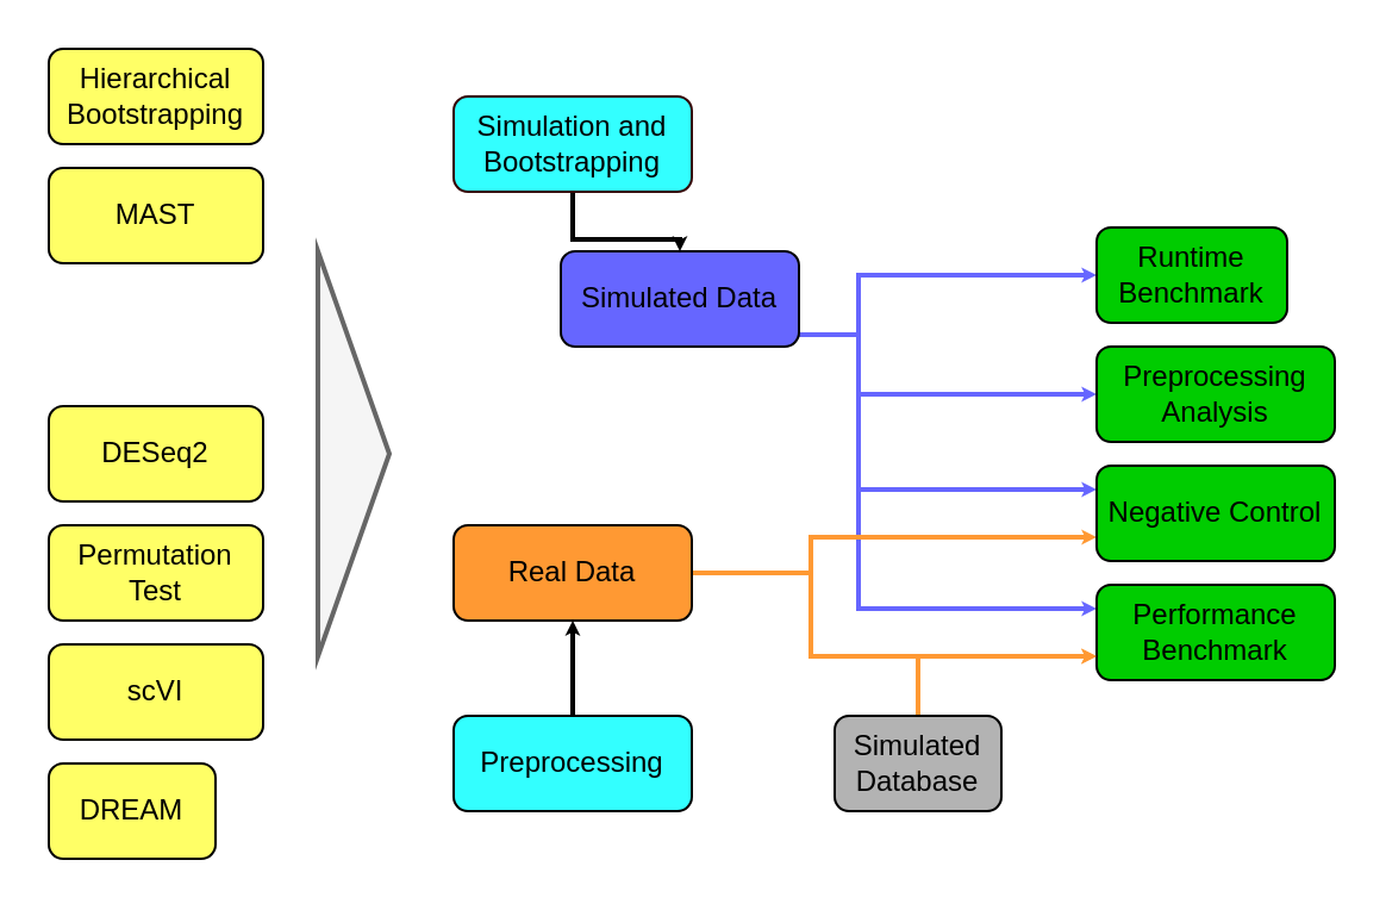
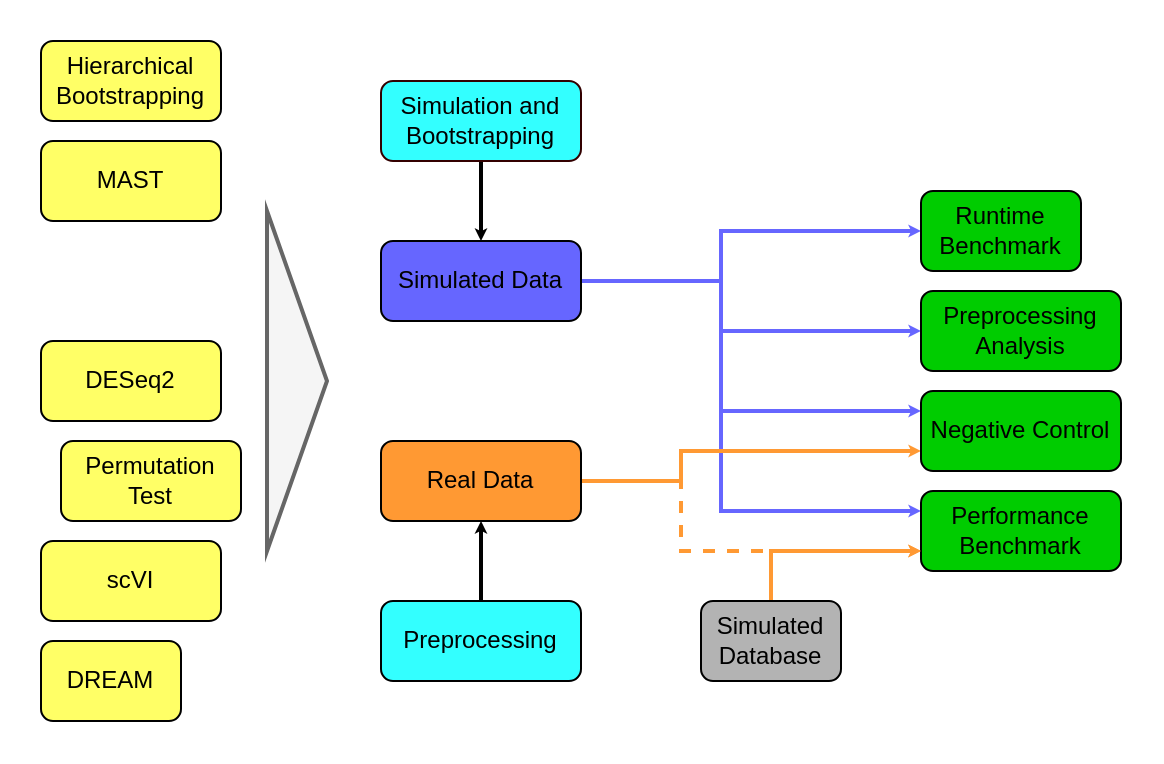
  <mxCell id="0" />
  <mxCell id="1" parent="0" />
  <mxCell id="2" value="DESeq2" style="rounded=1;whiteSpace=wrap;html=1;fontSize=12;glass=0;strokeWidth=1;shadow=0;fillColor=#FFFF66;" parent="1" vertex="1"><mxGeometry x="20" y="170" width="90" height="40" as="geometry" /></mxCell>
  <mxCell id="3" value="MAST" style="rounded=1;whiteSpace=wrap;html=1;fontSize=12;glass=0;strokeWidth=1;shadow=0;fillColor=#FFFF66;" parent="1" vertex="1"><mxGeometry x="20" y="70" width="90" height="40" as="geometry" /></mxCell>
- <mxCell id="4" value="Permutation Test" style="rounded=1;whiteSpace=wrap;html=1;fontSize=12;glass=0;strokeWidth=1;shadow=0;fillColor=#FFFF66;" parent="1" vertex="1"><mxGeometry x="20" y="220" width="90" height="40" as="geometry" /></mxCell>
+ <mxCell id="4" value="Permutation Test" style="rounded=1;whiteSpace=wrap;html=1;fontSize=12;glass=0;strokeWidth=1;shadow=0;fillColor=#FFFF66;" parent="1" vertex="1"><mxGeometry x="30" y="220" width="90" height="40" as="geometry" /></mxCell>
  <mxCell id="5" value="Hierarchical Bootstrapping" style="rounded=1;whiteSpace=wrap;html=1;fontSize=12;glass=0;strokeWidth=1;shadow=0;fillColor=#FFFF66;" parent="1" vertex="1"><mxGeometry x="20" y="20" width="90" height="40" as="geometry" /></mxCell>
  <mxCell id="6" style="edgeStyle=orthogonalEdgeStyle;rounded=0;orthogonalLoop=1;jettySize=auto;html=1;entryX=0;entryY=0.25;entryDx=0;entryDy=0;strokeColor=#6666FF;endSize=0;strokeWidth=2;" parent="1" source="10" target="20" edge="1"><mxGeometry relative="1" as="geometry"><Array as="points"><mxPoint x="360" y="140" /><mxPoint x="360" y="255" /></Array></mxGeometry></mxCell>
  <mxCell id="7" style="edgeStyle=orthogonalEdgeStyle;rounded=0;orthogonalLoop=1;jettySize=auto;html=1;entryX=0;entryY=0.25;entryDx=0;entryDy=0;strokeColor=#6666FF;endSize=0;strokeWidth=2;" parent="1" source="10" target="25" edge="1"><mxGeometry relative="1" as="geometry"><Array as="points"><mxPoint x="360" y="140" /><mxPoint x="360" y="205" /></Array></mxGeometry></mxCell>
  <mxCell id="8" style="edgeStyle=orthogonalEdgeStyle;rounded=0;orthogonalLoop=1;jettySize=auto;html=1;entryX=0;entryY=0.5;entryDx=0;entryDy=0;strokeColor=#6666FF;endSize=0;strokeWidth=2;" parent="1" source="10" target="18" edge="1"><mxGeometry relative="1" as="geometry"><Array as="points"><mxPoint x="360" y="140" /><mxPoint x="360" y="165" /></Array></mxGeometry></mxCell>
  <mxCell id="9" style="edgeStyle=orthogonalEdgeStyle;rounded=0;orthogonalLoop=1;jettySize=auto;html=1;entryX=0;entryY=0.5;entryDx=0;entryDy=0;strokeColor=#6666FF;endSize=0;strokeWidth=2;" parent="1" source="10" target="19" edge="1"><mxGeometry relative="1" as="geometry"><Array as="points"><mxPoint x="360" y="140" /><mxPoint x="360" y="115" /></Array></mxGeometry></mxCell>
- <mxCell id="10" value="Simulated Data" style="rounded=1;whiteSpace=wrap;html=1;fontSize=12;glass=0;strokeWidth=1;shadow=0;fillColor=#6666FF;" parent="1" vertex="1"><mxGeometry x="235" y="105" width="100" height="40" as="geometry" /></mxCell>
- <mxCell id="11" style="edgeStyle=orthogonalEdgeStyle;rounded=0;orthogonalLoop=1;jettySize=auto;html=1;entryX=0;entryY=0.75;entryDx=0;entryDy=0;strokeColor=#FF9933;endSize=0;strokeWidth=2;" parent="1" source="13" target="20" edge="1"><mxGeometry relative="1" as="geometry"><Array as="points"><mxPoint x="340" y="240" /><mxPoint x="340" y="275" /></Array></mxGeometry></mxCell>
+ <mxCell id="10" value="Simulated Data" style="rounded=1;whiteSpace=wrap;html=1;fontSize=12;glass=0;strokeWidth=1;shadow=0;fillColor=#6666FF;" parent="1" vertex="1"><mxGeometry x="190" y="120" width="100" height="40" as="geometry" /></mxCell>
+ <mxCell id="11" style="edgeStyle=orthogonalEdgeStyle;rounded=0;orthogonalLoop=1;jettySize=auto;html=1;entryX=0;entryY=0.75;entryDx=0;entryDy=0;strokeColor=#FF9933;endSize=0;strokeWidth=2;dashed=1;" parent="1" source="13" target="20" edge="1"><mxGeometry relative="1" as="geometry"><Array as="points"><mxPoint x="340" y="240" /><mxPoint x="340" y="275" /></Array></mxGeometry></mxCell>
  <mxCell id="12" style="edgeStyle=orthogonalEdgeStyle;rounded=0;orthogonalLoop=1;jettySize=auto;html=1;entryX=0;entryY=0.75;entryDx=0;entryDy=0;strokeColor=#FF9933;endSize=0;strokeWidth=2;" parent="1" source="13" target="25" edge="1"><mxGeometry relative="1" as="geometry"><Array as="points"><mxPoint x="340" y="240" /><mxPoint x="340" y="225" /></Array></mxGeometry></mxCell>
  <mxCell id="13" value="Real Data" style="rounded=1;whiteSpace=wrap;html=1;fontSize=12;glass=0;strokeWidth=1;shadow=0;fillColor=#FF9933;" parent="1" vertex="1"><mxGeometry x="190" y="220" width="100" height="40" as="geometry" /></mxCell>
  <mxCell id="14" style="edgeStyle=orthogonalEdgeStyle;rounded=0;orthogonalLoop=1;jettySize=auto;html=1;entryX=0.5;entryY=0;entryDx=0;entryDy=0;endSize=0;strokeWidth=2;" parent="1" source="15" target="10" edge="1"><mxGeometry relative="1" as="geometry" /></mxCell>
  <mxCell id="15" value="Simulation and Bootstrapping" style="rounded=1;whiteSpace=wrap;html=1;fontSize=12;glass=0;strokeWidth=1;shadow=0;fillColor=#33FFFF;strokeColor=#330000;" parent="1" vertex="1"><mxGeometry x="190" y="40" width="100" height="40" as="geometry" /></mxCell>
  <mxCell id="16" style="edgeStyle=orthogonalEdgeStyle;rounded=0;orthogonalLoop=1;jettySize=auto;html=1;entryX=0.5;entryY=1;entryDx=0;entryDy=0;endSize=0;strokeWidth=2;" parent="1" source="17" target="13" edge="1"><mxGeometry relative="1" as="geometry" /></mxCell>
  <mxCell id="17" value="Preprocessing" style="rounded=1;whiteSpace=wrap;html=1;fontSize=12;glass=0;strokeWidth=1;shadow=0;fillColor=#33FFFF;" parent="1" vertex="1"><mxGeometry x="190" y="300" width="100" height="40" as="geometry" /></mxCell>
  <mxCell id="18" value="Preprocessing Analysis" style="rounded=1;whiteSpace=wrap;html=1;fontSize=12;glass=0;strokeWidth=1;shadow=0;fillColor=#00CC00;" parent="1" vertex="1"><mxGeometry x="460" y="145" width="100" height="40" as="geometry" /></mxCell>
  <mxCell id="19" value="Runtime Benchmark" style="rounded=1;whiteSpace=wrap;html=1;fontSize=12;glass=0;strokeWidth=1;shadow=0;fillColor=#00CC00;" parent="1" vertex="1"><mxGeometry x="460" y="95" width="80" height="40" as="geometry" /></mxCell>
  <mxCell id="20" value="Performance Benchmark" style="rounded=1;whiteSpace=wrap;html=1;fontSize=12;glass=0;strokeWidth=1;shadow=0;fillColor=#00CC00;" parent="1" vertex="1"><mxGeometry x="460" y="245" width="100" height="40" as="geometry" /></mxCell>
  <mxCell id="21" style="edgeStyle=orthogonalEdgeStyle;rounded=0;orthogonalLoop=1;jettySize=auto;html=1;entryX=0;entryY=0.75;entryDx=0;entryDy=0;strokeColor=#FF9933;strokeWidth=2;endSize=0;" parent="1" source="22" target="20" edge="1"><mxGeometry relative="1" as="geometry"><Array as="points"><mxPoint x="385" y="275" /></Array></mxGeometry></mxCell>
  <mxCell id="22" value="Simulated Database" style="rounded=1;whiteSpace=wrap;html=1;fontSize=12;glass=0;strokeWidth=1;shadow=0;fillColor=#B3B3B3;" parent="1" vertex="1"><mxGeometry x="350" y="300" width="70" height="40" as="geometry" /></mxCell>
  <mxCell id="23" value="scVI" style="rounded=1;whiteSpace=wrap;html=1;fontSize=12;glass=0;strokeWidth=1;shadow=0;fillColor=#FFFF66;" parent="1" vertex="1"><mxGeometry x="20" y="270" width="90" height="40" as="geometry" /></mxCell>
  <mxCell id="24" value="DREAM" style="rounded=1;whiteSpace=wrap;html=1;fontSize=12;glass=0;strokeWidth=1;shadow=0;fillColor=#FFFF66;" parent="1" vertex="1"><mxGeometry x="20" y="320" width="70" height="40" as="geometry" /></mxCell>
  <mxCell id="25" value="Negative Control" style="rounded=1;whiteSpace=wrap;html=1;fontSize=12;glass=0;strokeWidth=1;shadow=0;fillColor=#00CC00;" parent="1" vertex="1"><mxGeometry x="460" y="195" width="100" height="40" as="geometry" /></mxCell>
  <mxCell id="26" value="" style="triangle;whiteSpace=wrap;html=1;fillColor=#f5f5f5;strokeColor=#666666;fontColor=#333333;strokeWidth=2;" vertex="1" parent="1"><mxGeometry x="133" y="105" width="30" height="170" as="geometry" /></mxCell>
